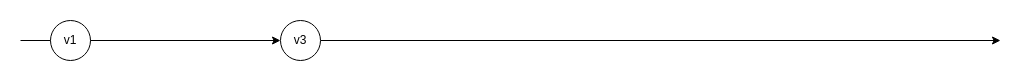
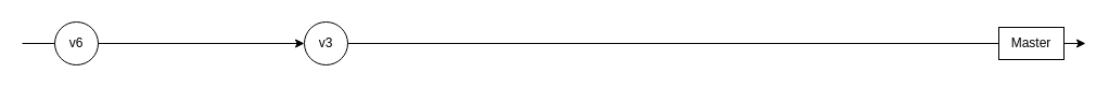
  <mxCell id="0" />
  <mxCell id="1" parent="0" />
  <mxCell id="2" value="" style="endArrow=classic;html=1;" parent="1" source="3" edge="1"><mxGeometry width="50" height="50" relative="1" as="geometry"><mxPoint x="20" y="40" as="sourcePoint" /><mxPoint x="1000" y="40" as="targetPoint" /></mxGeometry></mxCell>
  <mxCell id="3" value="v3" style="ellipse;whiteSpace=wrap;html=1;aspect=fixed;" parent="1" vertex="1"><mxGeometry x="280" y="20" width="40" height="40" as="geometry" /></mxCell>
  <mxCell id="4" value="" style="endArrow=classic;html=1;" parent="1" target="3" edge="1"><mxGeometry width="50" height="50" relative="1" as="geometry"><mxPoint x="20" y="40" as="sourcePoint" /><mxPoint x="840" y="40" as="targetPoint" /></mxGeometry></mxCell>
- <mxCell id="5" value="v1" style="ellipse;whiteSpace=wrap;html=1;aspect=fixed;" parent="1" vertex="1"><mxGeometry x="50" y="20" width="40" height="40" as="geometry" /></mxCell>
+ <mxCell id="5" value="v6" style="ellipse;whiteSpace=wrap;html=1;aspect=fixed;" parent="1" vertex="1"><mxGeometry x="50" y="20" width="40" height="40" as="geometry" /></mxCell>
+ <mxCell id="6" value="Master" style="rounded=0;whiteSpace=wrap;html=1;" vertex="1" parent="1"><mxGeometry x="920" y="25" width="60" height="30" as="geometry" /></mxCell>
